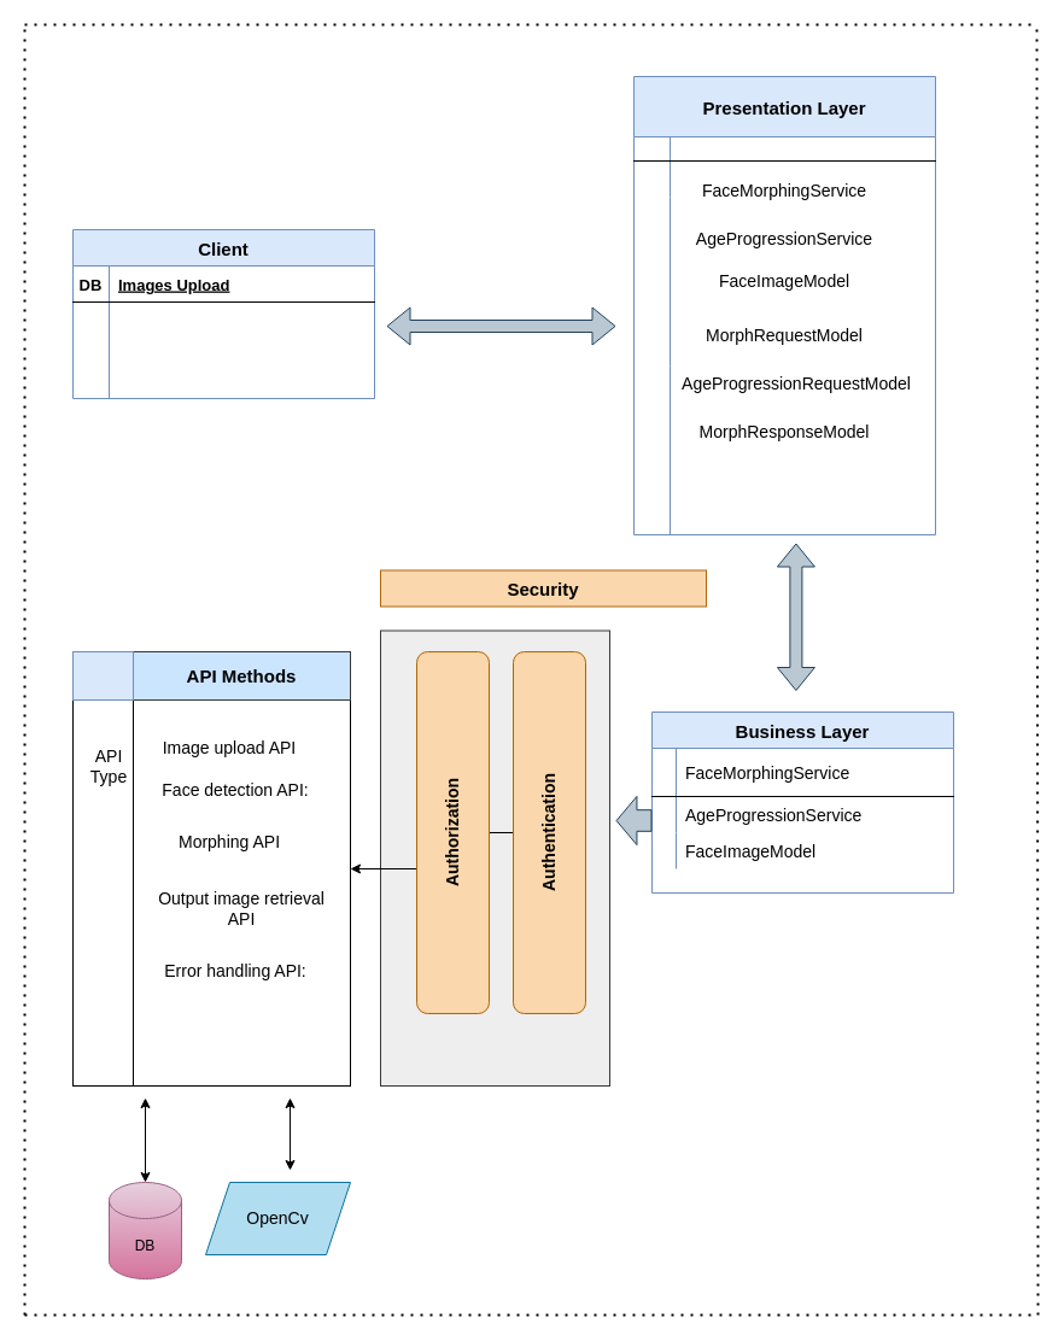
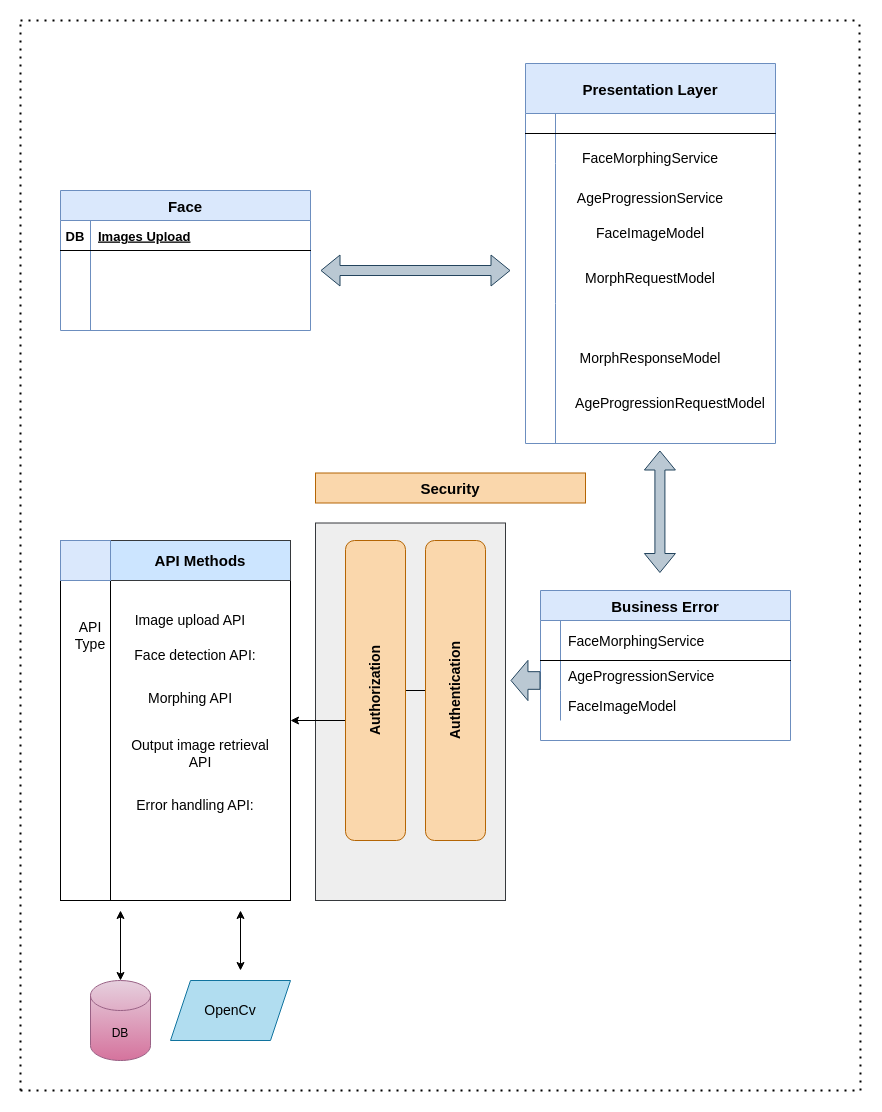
  <mxCell id="0" />
  <mxCell id="1" parent="0" />
  <mxCell id="2" value="" style="rounded=0;html=1;whiteSpace=wrap;fillColor=#eeeeee;strokeColor=#36393d;" vertex="1" parent="1"><mxGeometry x="315" y="522.5" width="190" height="377.5" as="geometry" /></mxCell>
- <mxCell id="3" value="Business Layer" style="shape=table;startSize=30;container=1;collapsible=1;childLayout=tableLayout;fixedRows=1;rowLines=0;fontStyle=1;align=center;resizeLast=1;fillColor=#dae8fc;strokeColor=#6c8ebf;fontSize=15;" parent="1" vertex="1"><mxGeometry x="540" y="590" width="250" height="150" as="geometry" /></mxCell>
+ <mxCell id="3" value="Business Error" style="shape=table;startSize=30;container=1;collapsible=1;childLayout=tableLayout;fixedRows=1;rowLines=0;fontStyle=1;align=center;resizeLast=1;fillColor=#dae8fc;strokeColor=#6c8ebf;fontSize=15;" parent="1" vertex="1"><mxGeometry x="540" y="590" width="250" height="150" as="geometry" /></mxCell>
  <mxCell id="4" value="" style="shape=partialRectangle;collapsible=0;dropTarget=0;pointerEvents=0;fillColor=none;points=[[0,0.5],[1,0.5]];portConstraint=eastwest;top=0;left=0;right=0;bottom=1;" parent="3" vertex="1"><mxGeometry y="30" width="250" height="40" as="geometry" /></mxCell>
  <mxCell id="5" value="" style="shape=partialRectangle;overflow=hidden;connectable=0;fillColor=none;top=0;left=0;bottom=0;right=0;fontStyle=1;" parent="4" vertex="1"><mxGeometry width="20" height="40" as="geometry"><mxRectangle width="20" height="40" as="alternateBounds" /></mxGeometry></mxCell>
  <mxCell id="6" value="FaceMorphingService" style="shape=partialRectangle;overflow=hidden;connectable=0;fillColor=none;top=0;left=0;bottom=0;right=0;align=left;spacingLeft=6;fontStyle=0;fontSize=14;" parent="4" vertex="1"><mxGeometry x="20" width="230" height="40" as="geometry"><mxRectangle width="230" height="40" as="alternateBounds" /></mxGeometry></mxCell>
  <mxCell id="7" value="" style="shape=partialRectangle;collapsible=0;dropTarget=0;pointerEvents=0;fillColor=none;points=[[0,0.5],[1,0.5]];portConstraint=eastwest;top=0;left=0;right=0;bottom=0;" parent="3" vertex="1"><mxGeometry y="70" width="250" height="30" as="geometry" /></mxCell>
  <mxCell id="8" value="" style="shape=partialRectangle;overflow=hidden;connectable=0;fillColor=none;top=0;left=0;bottom=0;right=0;" parent="7" vertex="1"><mxGeometry width="20" height="30" as="geometry"><mxRectangle width="20" height="30" as="alternateBounds" /></mxGeometry></mxCell>
  <mxCell id="9" value="AgeProgressionService" style="shape=partialRectangle;overflow=hidden;connectable=0;fillColor=none;top=0;left=0;bottom=0;right=0;align=left;spacingLeft=6;fontStyle=0;fontSize=14;" parent="7" vertex="1"><mxGeometry x="20" width="230" height="30" as="geometry"><mxRectangle width="230" height="30" as="alternateBounds" /></mxGeometry></mxCell>
  <mxCell id="10" value="" style="shape=partialRectangle;collapsible=0;dropTarget=0;pointerEvents=0;fillColor=none;points=[[0,0.5],[1,0.5]];portConstraint=eastwest;top=0;left=0;right=0;bottom=0;" parent="3" vertex="1"><mxGeometry y="100" width="250" height="30" as="geometry" /></mxCell>
  <mxCell id="11" value="" style="shape=partialRectangle;overflow=hidden;connectable=0;fillColor=none;top=0;left=0;bottom=0;right=0;" parent="10" vertex="1"><mxGeometry width="20" height="30" as="geometry"><mxRectangle width="20" height="30" as="alternateBounds" /></mxGeometry></mxCell>
  <mxCell id="12" value="FaceImageModel" style="shape=partialRectangle;overflow=hidden;connectable=0;fillColor=none;top=0;left=0;bottom=0;right=0;align=left;spacingLeft=6;fontStyle=0;fontSize=14;" parent="10" vertex="1"><mxGeometry x="20" width="230" height="30" as="geometry"><mxRectangle width="230" height="30" as="alternateBounds" /></mxGeometry></mxCell>
- <mxCell id="13" value="Client" style="shape=table;startSize=30;container=1;collapsible=1;childLayout=tableLayout;fixedRows=1;rowLines=0;fontStyle=1;align=center;resizeLast=1;fillColor=#dae8fc;strokeColor=#6c8ebf;fontSize=15;" parent="1" vertex="1"><mxGeometry x="60" width="250" height="140" as="geometry" y="190"><mxRectangle x="120" y="120" width="100" height="30" as="alternateBounds" /></mxGeometry></mxCell>
+ <mxCell id="13" value="Face" style="shape=table;startSize=30;container=1;collapsible=1;childLayout=tableLayout;fixedRows=1;rowLines=0;fontStyle=1;align=center;resizeLast=1;fillColor=#dae8fc;strokeColor=#6c8ebf;fontSize=15;" parent="1" vertex="1"><mxGeometry x="60" width="250" height="140" as="geometry" y="190"><mxRectangle x="120" y="120" width="100" height="30" as="alternateBounds" /></mxGeometry></mxCell>
  <mxCell id="14" value="" style="shape=partialRectangle;collapsible=0;dropTarget=0;pointerEvents=0;fillColor=none;points=[[0,0.5],[1,0.5]];portConstraint=eastwest;top=0;left=0;right=0;bottom=1;" parent="13" vertex="1"><mxGeometry y="30" width="250" height="30" as="geometry" /></mxCell>
  <mxCell id="15" value="DB" style="shape=partialRectangle;overflow=hidden;connectable=0;fillColor=none;top=0;left=0;bottom=0;right=0;fontStyle=1;fontSize=13;" parent="14" vertex="1"><mxGeometry width="30" height="30" as="geometry"><mxRectangle width="30" height="30" as="alternateBounds" /></mxGeometry></mxCell>
  <mxCell id="16" value="Images Upload" style="shape=partialRectangle;overflow=hidden;connectable=0;fillColor=none;top=0;left=0;bottom=0;right=0;align=left;spacingLeft=6;fontStyle=5;fontSize=13;" parent="14" vertex="1"><mxGeometry x="30" width="220" height="30" as="geometry"><mxRectangle width="220" height="30" as="alternateBounds" /></mxGeometry></mxCell>
  <mxCell id="17" value="" style="shape=partialRectangle;collapsible=0;dropTarget=0;pointerEvents=0;fillColor=none;points=[[0,0.5],[1,0.5]];portConstraint=eastwest;top=0;left=0;right=0;bottom=0;" parent="13" vertex="1"><mxGeometry y="60" width="250" height="80" as="geometry" /></mxCell>
  <mxCell id="18" value="" style="shape=partialRectangle;overflow=hidden;connectable=0;fillColor=none;top=0;left=0;bottom=0;right=0;" parent="17" vertex="1"><mxGeometry width="30" height="80" as="geometry"><mxRectangle width="30" height="80" as="alternateBounds" /></mxGeometry></mxCell>
  <mxCell id="19" value="" style="shape=partialRectangle;overflow=hidden;connectable=0;fillColor=none;top=0;left=0;bottom=0;right=0;align=left;spacingLeft=6;" parent="17" vertex="1"><mxGeometry x="30" width="220" height="80" as="geometry"><mxRectangle width="220" height="80" as="alternateBounds" /></mxGeometry></mxCell>
  <mxCell id="20" value="DB" style="shape=cylinder3;whiteSpace=wrap;html=1;boundedLbl=1;backgroundOutline=1;size=15;fillColor=#e6d0de;gradientColor=#d5739d;strokeColor=#996185;" vertex="1" parent="1"><mxGeometry x="90" y="980" width="60" height="80" as="geometry" /></mxCell>
  <mxCell id="21" value="" style="edgeStyle=orthogonalEdgeStyle;rounded=0;orthogonalLoop=1;jettySize=auto;html=1;" edge="1" parent="1" source="22" target="24"><mxGeometry relative="1" as="geometry" /></mxCell>
  <mxCell id="22" value="&lt;font style=&quot;font-size: 14px;&quot;&gt;&lt;b&gt;Authentication&lt;/b&gt;&lt;/font&gt;" style="rounded=1;whiteSpace=wrap;html=1;rotation=270;fillColor=#fad7ac;strokeColor=#b46504;" vertex="1" parent="1"><mxGeometry x="305" y="660" width="300" height="60" as="geometry" /></mxCell>
  <mxCell id="23" value="&lt;font style=&quot;font-size: 14px;&quot;&gt;&lt;b&gt;Authorization&lt;/b&gt;&lt;/font&gt;" style="rounded=1;whiteSpace=wrap;html=1;rotation=270;fillColor=#fad7ac;strokeColor=#b46504;" vertex="1" parent="1"><mxGeometry x="225" y="660" width="300" height="60" as="geometry" /></mxCell>
  <mxCell id="24" value="" style="shape=internalStorage;whiteSpace=wrap;html=1;backgroundOutline=1;dx=50;dy=40;" vertex="1" parent="1"><mxGeometry x="60" y="540" width="230" height="360" as="geometry" /></mxCell>
  <mxCell id="25" value="" style="shape=flexArrow;endArrow=classic;html=1;rounded=0;width=17.647;endSize=5.318;endWidth=21.592;fillColor=#bac8d3;strokeColor=#23445d;" edge="1" parent="1"><mxGeometry width="50" height="50" relative="1" as="geometry"><mxPoint x="540" y="680" as="sourcePoint" /><mxPoint x="510" y="680" as="targetPoint" /></mxGeometry></mxCell>
  <mxCell id="26" value="Face detection API:" style="text;html=1;strokeColor=none;fillColor=none;align=center;verticalAlign=middle;whiteSpace=wrap;rounded=0;fontSize=14;" vertex="1" parent="1"><mxGeometry x="120" y="640" width="150" height="30" as="geometry" /></mxCell>
  <mxCell id="27" value="&lt;font style=&quot;font-size: 14px;&quot;&gt;Image upload API&lt;/font&gt;" style="text;html=1;strokeColor=none;fillColor=none;align=center;verticalAlign=middle;whiteSpace=wrap;rounded=0;" vertex="1" parent="1"><mxGeometry x="110" y="600" width="160" height="40" as="geometry" /></mxCell>
  <mxCell id="28" value="&lt;font style=&quot;font-size: 14px;&quot;&gt;Morphing API&lt;/font&gt;" style="text;html=1;strokeColor=none;fillColor=none;align=center;verticalAlign=middle;whiteSpace=wrap;rounded=0;" vertex="1" parent="1"><mxGeometry x="120" y="675" width="140" height="45" as="geometry" /></mxCell>
  <mxCell id="29" value="&lt;font style=&quot;font-size: 14px;&quot;&gt;Output image retrieval API&lt;/font&gt;" style="text;html=1;strokeColor=none;fillColor=none;align=center;verticalAlign=middle;whiteSpace=wrap;rounded=0;" vertex="1" parent="1"><mxGeometry x="120" y="735" width="160" height="35" as="geometry" /></mxCell>
  <mxCell id="30" value="&lt;font style=&quot;font-size: 14px;&quot;&gt;Error handling API:&lt;/font&gt;" style="text;html=1;strokeColor=none;fillColor=none;align=center;verticalAlign=middle;whiteSpace=wrap;rounded=0;" vertex="1" parent="1"><mxGeometry x="110" y="790" width="170" height="30" as="geometry" /></mxCell>
  <mxCell id="31" value="" style="shape=flexArrow;endArrow=classic;startArrow=classic;html=1;rounded=0;fillColor=#bac8d3;strokeColor=#23445d;" edge="1" parent="1"><mxGeometry width="100" height="100" relative="1" as="geometry"><mxPoint x="320" y="270" as="sourcePoint" /><mxPoint x="510" y="270" as="targetPoint" /></mxGeometry></mxCell>
  <mxCell id="32" value="&lt;b&gt;&lt;font style=&quot;font-size: 15px;&quot;&gt;API Methods&lt;/font&gt;&lt;/b&gt;" style="text;html=1;strokeColor=#36393d;fillColor=#cce5ff;align=center;verticalAlign=middle;whiteSpace=wrap;rounded=0;" vertex="1" parent="1"><mxGeometry x="110" y="540" width="180" height="40" as="geometry" /></mxCell>
  <mxCell id="33" value="&lt;font style=&quot;font-size: 14px;&quot;&gt;API &lt;br&gt;Type&lt;/font&gt;" style="text;html=1;strokeColor=none;fillColor=none;align=center;verticalAlign=middle;whiteSpace=wrap;rounded=0;" vertex="1" parent="1"><mxGeometry x="60" y="610" width="60" height="50" as="geometry" /></mxCell>
  <mxCell id="34" value="&lt;b&gt;&lt;font style=&quot;font-size: 15px;&quot;&gt;Security&lt;/font&gt;&lt;/b&gt;" style="text;html=1;strokeColor=#b46504;fillColor=#fad7ac;align=center;verticalAlign=middle;whiteSpace=wrap;rounded=0;" vertex="1" parent="1"><mxGeometry x="315" y="472.5" width="270" height="30" as="geometry" /></mxCell>
  <mxCell id="35" value="&lt;font style=&quot;font-size: 14px;&quot;&gt;OpenCv&lt;/font&gt;" style="shape=parallelogram;perimeter=parallelogramPerimeter;whiteSpace=wrap;html=1;fixedSize=1;fillColor=#b1ddf0;strokeColor=#10739e;" vertex="1" parent="1"><mxGeometry x="170" y="980" width="120" height="60" as="geometry" /></mxCell>
  <mxCell id="36" value="" style="endArrow=classic;startArrow=classic;html=1;rounded=0;" edge="1" parent="1"><mxGeometry width="50" height="50" relative="1" as="geometry"><mxPoint x="240" y="970" as="sourcePoint" /><mxPoint x="240" y="910" as="targetPoint" /></mxGeometry></mxCell>
  <mxCell id="37" value="" style="endArrow=classic;startArrow=classic;html=1;rounded=0;" edge="1" parent="1"><mxGeometry width="50" height="50" relative="1" as="geometry"><mxPoint x="120" y="980" as="sourcePoint" /><mxPoint x="120" y="910" as="targetPoint" /></mxGeometry></mxCell>
  <mxCell id="38" value="" style="text;html=1;strokeColor=#6c8ebf;fillColor=#dae8fc;align=center;verticalAlign=middle;whiteSpace=wrap;rounded=0;" vertex="1" parent="1"><mxGeometry x="60" y="540" width="50" height="40" as="geometry" /></mxCell>
  <mxCell id="39" value="Presentation Layer" style="shape=table;startSize=50;container=1;collapsible=1;childLayout=tableLayout;fixedRows=1;rowLines=0;fontStyle=1;align=center;resizeLast=1;labelBackgroundColor=none;fillColor=#dae8fc;strokeColor=#6c8ebf;fontSize=15;" vertex="1" parent="1"><mxGeometry x="525" y="63" width="250" height="380" as="geometry" /></mxCell>
  <mxCell id="40" value="" style="shape=partialRectangle;collapsible=0;dropTarget=0;pointerEvents=0;fillColor=none;points=[[0,0.5],[1,0.5]];portConstraint=eastwest;top=0;left=0;right=0;bottom=1;" vertex="1" parent="39"><mxGeometry y="50" width="250" height="20" as="geometry" /></mxCell>
  <mxCell id="41" value="" style="shape=partialRectangle;overflow=hidden;connectable=0;fillColor=none;top=0;left=0;bottom=0;right=0;fontStyle=1;" vertex="1" parent="40"><mxGeometry width="30" height="20" as="geometry"><mxRectangle width="30" height="20" as="alternateBounds" /></mxGeometry></mxCell>
  <mxCell id="42" value="" style="shape=partialRectangle;overflow=hidden;connectable=0;fillColor=none;top=0;left=0;bottom=0;right=0;align=left;spacingLeft=6;fontStyle=5;" vertex="1" parent="40"><mxGeometry x="30" width="220" height="20" as="geometry"><mxRectangle width="220" height="20" as="alternateBounds" /></mxGeometry></mxCell>
  <mxCell id="43" value="" style="shape=partialRectangle;collapsible=0;dropTarget=0;pointerEvents=0;fillColor=none;points=[[0,0.5],[1,0.5]];portConstraint=eastwest;top=0;left=0;right=0;bottom=0;" vertex="1" parent="39"><mxGeometry y="70" width="250" height="30" as="geometry" /></mxCell>
  <mxCell id="44" value="" style="shape=partialRectangle;overflow=hidden;connectable=0;fillColor=none;top=0;left=0;bottom=0;right=0;" vertex="1" parent="43"><mxGeometry width="30" height="30" as="geometry"><mxRectangle width="30" height="30" as="alternateBounds" /></mxGeometry></mxCell>
  <mxCell id="45" value="" style="shape=partialRectangle;overflow=hidden;connectable=0;fillColor=none;top=0;left=0;bottom=0;right=0;align=left;spacingLeft=6;" vertex="1" parent="43"><mxGeometry x="30" width="220" height="30" as="geometry"><mxRectangle width="220" height="30" as="alternateBounds" /></mxGeometry></mxCell>
  <mxCell id="46" value="" style="shape=partialRectangle;collapsible=0;dropTarget=0;pointerEvents=0;fillColor=none;points=[[0,0.5],[1,0.5]];portConstraint=eastwest;top=0;left=0;right=0;bottom=0;" vertex="1" parent="39"><mxGeometry y="100" width="250" height="140" as="geometry" /></mxCell>
  <mxCell id="47" value="" style="shape=partialRectangle;overflow=hidden;connectable=0;fillColor=none;top=0;left=0;bottom=0;right=0;" vertex="1" parent="46"><mxGeometry width="30" height="140" as="geometry"><mxRectangle width="30" height="140" as="alternateBounds" /></mxGeometry></mxCell>
  <mxCell id="48" value="" style="shape=partialRectangle;overflow=hidden;connectable=0;fillColor=none;top=0;left=0;bottom=0;right=0;align=left;spacingLeft=6;" vertex="1" parent="46"><mxGeometry x="30" width="220" height="140" as="geometry"><mxRectangle width="220" height="140" as="alternateBounds" /></mxGeometry></mxCell>
  <mxCell id="49" value="" style="shape=partialRectangle;collapsible=0;dropTarget=0;pointerEvents=0;fillColor=none;points=[[0,0.5],[1,0.5]];portConstraint=eastwest;top=0;left=0;right=0;bottom=0;" vertex="1" parent="39"><mxGeometry y="240" width="250" height="140" as="geometry" /></mxCell>
  <mxCell id="50" value="" style="shape=partialRectangle;overflow=hidden;connectable=0;fillColor=none;top=0;left=0;bottom=0;right=0;" vertex="1" parent="49"><mxGeometry width="30" height="140" as="geometry"><mxRectangle width="30" height="140" as="alternateBounds" /></mxGeometry></mxCell>
  <mxCell id="51" value="" style="shape=partialRectangle;overflow=hidden;connectable=0;fillColor=none;top=0;left=0;bottom=0;right=0;align=left;spacingLeft=6;" vertex="1" parent="49"><mxGeometry x="30" width="220" height="140" as="geometry"><mxRectangle width="220" height="140" as="alternateBounds" /></mxGeometry></mxCell>
  <mxCell id="52" value="&lt;font style=&quot;font-size: 14px;&quot;&gt;FaceMorphingService&lt;/font&gt;" style="text;html=1;strokeColor=none;fillColor=none;align=center;verticalAlign=middle;whiteSpace=wrap;rounded=0;" vertex="1" parent="1"><mxGeometry x="550" y="143" width="200" height="30" as="geometry" /></mxCell>
  <mxCell id="53" value="&lt;font style=&quot;font-size: 14px;&quot;&gt;MorphResponseModel&lt;/font&gt;" style="text;html=1;strokeColor=none;fillColor=none;align=center;verticalAlign=middle;whiteSpace=wrap;rounded=0;" vertex="1" parent="1"><mxGeometry x="540" y="343" width="220" height="30" as="geometry" /></mxCell>
- <mxCell id="54" value="&lt;font style=&quot;font-size: 14px;&quot;&gt;AgeProgressionRequestModel&lt;/font&gt;" style="text;html=1;strokeColor=none;fillColor=none;align=center;verticalAlign=middle;whiteSpace=wrap;rounded=0;" vertex="1" parent="1"><mxGeometry x="560" y="303" width="200" height="30" as="geometry" /></mxCell>
+ <mxCell id="54" value="&lt;font style=&quot;font-size: 14px;&quot;&gt;AgeProgressionRequestModel&lt;/font&gt;" style="text;html=1;strokeColor=none;fillColor=none;align=center;verticalAlign=middle;whiteSpace=wrap;rounded=0;" vertex="1" parent="1"><mxGeometry x="570" y="388" width="200" height="30" as="geometry" /></mxCell>
  <mxCell id="55" value="&lt;font style=&quot;font-size: 14px;&quot;&gt;MorphRequestModel&lt;/font&gt;" style="text;html=1;strokeColor=none;fillColor=none;align=center;verticalAlign=middle;whiteSpace=wrap;rounded=0;" vertex="1" parent="1"><mxGeometry x="540" y="263" width="220" height="30" as="geometry" /></mxCell>
  <mxCell id="56" value="&lt;font style=&quot;font-size: 14px;&quot;&gt;FaceImageModel&lt;/font&gt;" style="text;html=1;strokeColor=none;fillColor=none;align=center;verticalAlign=middle;whiteSpace=wrap;rounded=0;" vertex="1" parent="1"><mxGeometry x="550" y="218" width="200" height="30" as="geometry" /></mxCell>
  <mxCell id="57" value="&lt;font style=&quot;font-size: 14px;&quot;&gt;AgeProgressionService&lt;/font&gt;" style="text;html=1;strokeColor=none;fillColor=none;align=center;verticalAlign=middle;whiteSpace=wrap;rounded=0;" vertex="1" parent="1"><mxGeometry x="550" y="183" width="200" height="30" as="geometry" /></mxCell>
  <mxCell id="58" value="" style="shape=flexArrow;endArrow=classic;startArrow=classic;html=1;rounded=0;fillColor=#bac8d3;strokeColor=#23445d;" edge="1" parent="1"><mxGeometry width="100" height="100" relative="1" as="geometry"><mxPoint x="659.41" y="572.5" as="sourcePoint" /><mxPoint x="659.41" y="450" as="targetPoint" /></mxGeometry></mxCell>
  <mxCell id="59" value="" style="endArrow=none;dashed=1;html=1;dashPattern=1 3;strokeWidth=2;rounded=0;" edge="1" parent="1"><mxGeometry width="50" height="50" relative="1" as="geometry"><mxPoint x="20" y="1090" as="sourcePoint" /><mxPoint x="20" y="20" as="targetPoint" /></mxGeometry></mxCell>
  <mxCell id="60" value="" style="endArrow=none;dashed=1;html=1;dashPattern=1 3;strokeWidth=2;rounded=0;" edge="1" parent="1"><mxGeometry width="50" height="50" relative="1" as="geometry"><mxPoint x="20" y="1090" as="sourcePoint" /><mxPoint x="860" y="1090" as="targetPoint" /></mxGeometry></mxCell>
  <mxCell id="61" value="" style="endArrow=none;dashed=1;html=1;dashPattern=1 3;strokeWidth=2;rounded=0;" edge="1" parent="1"><mxGeometry width="50" height="50" relative="1" as="geometry"><mxPoint x="20" y="20" as="sourcePoint" /><mxPoint x="860" y="20" as="targetPoint" /></mxGeometry></mxCell>
  <mxCell id="62" value="" style="endArrow=none;dashed=1;html=1;dashPattern=1 3;strokeWidth=2;rounded=0;" edge="1" parent="1"><mxGeometry width="50" height="50" relative="1" as="geometry"><mxPoint x="860" y="1090" as="sourcePoint" /><mxPoint x="859" y="20" as="targetPoint" /></mxGeometry></mxCell>
